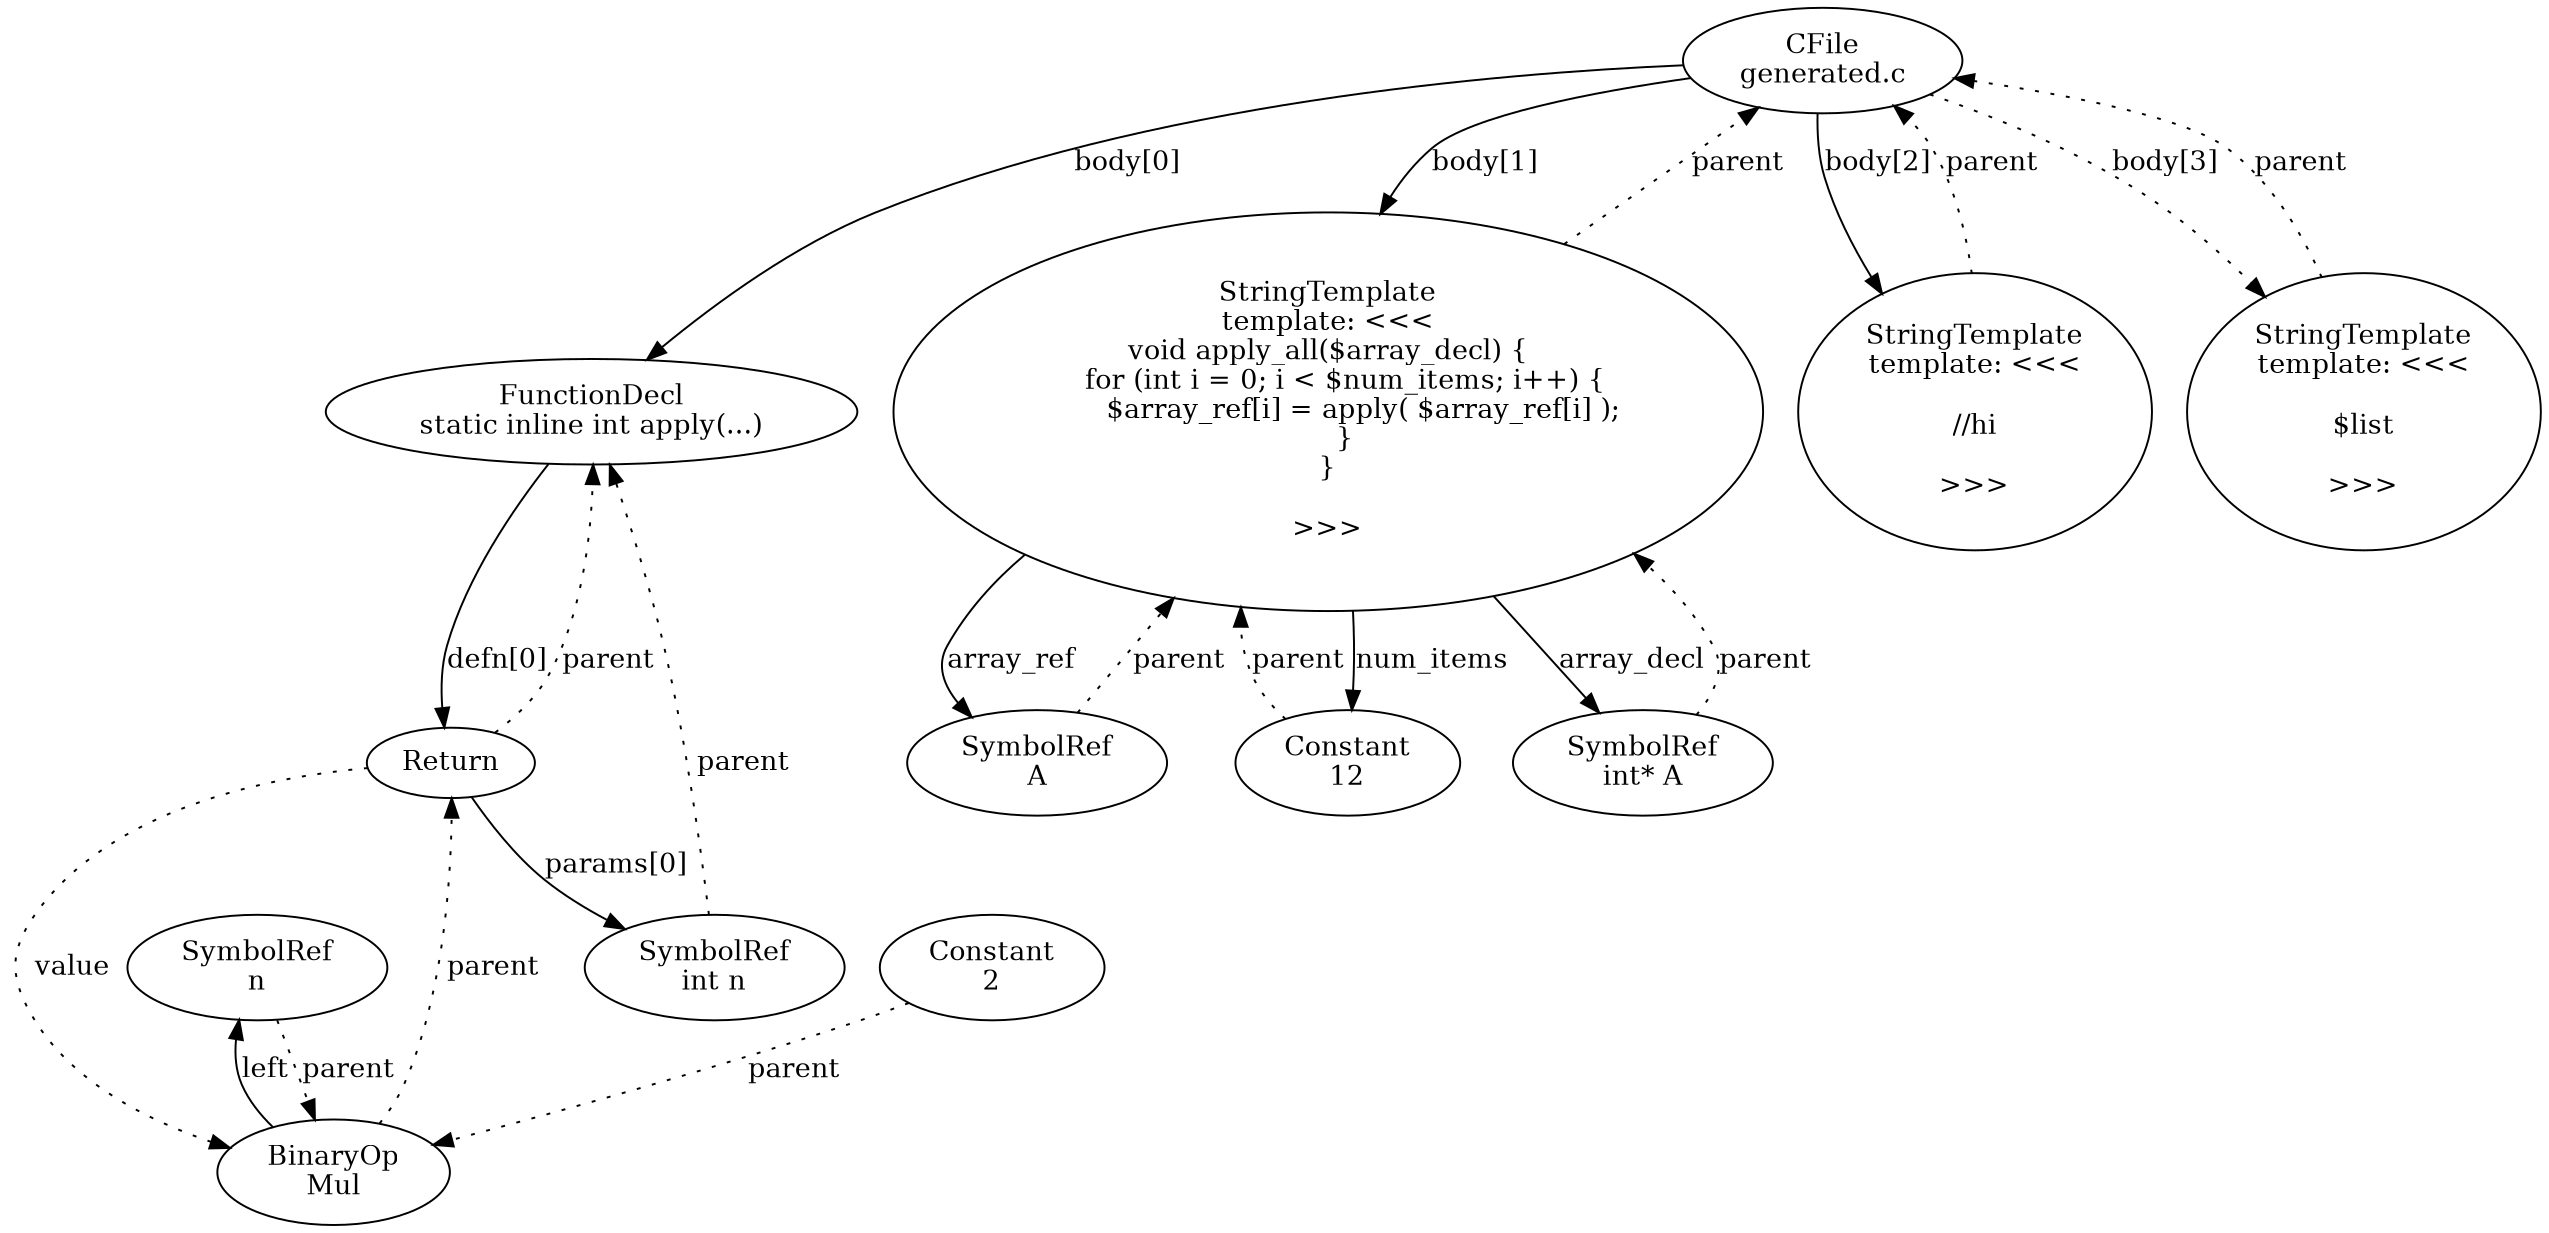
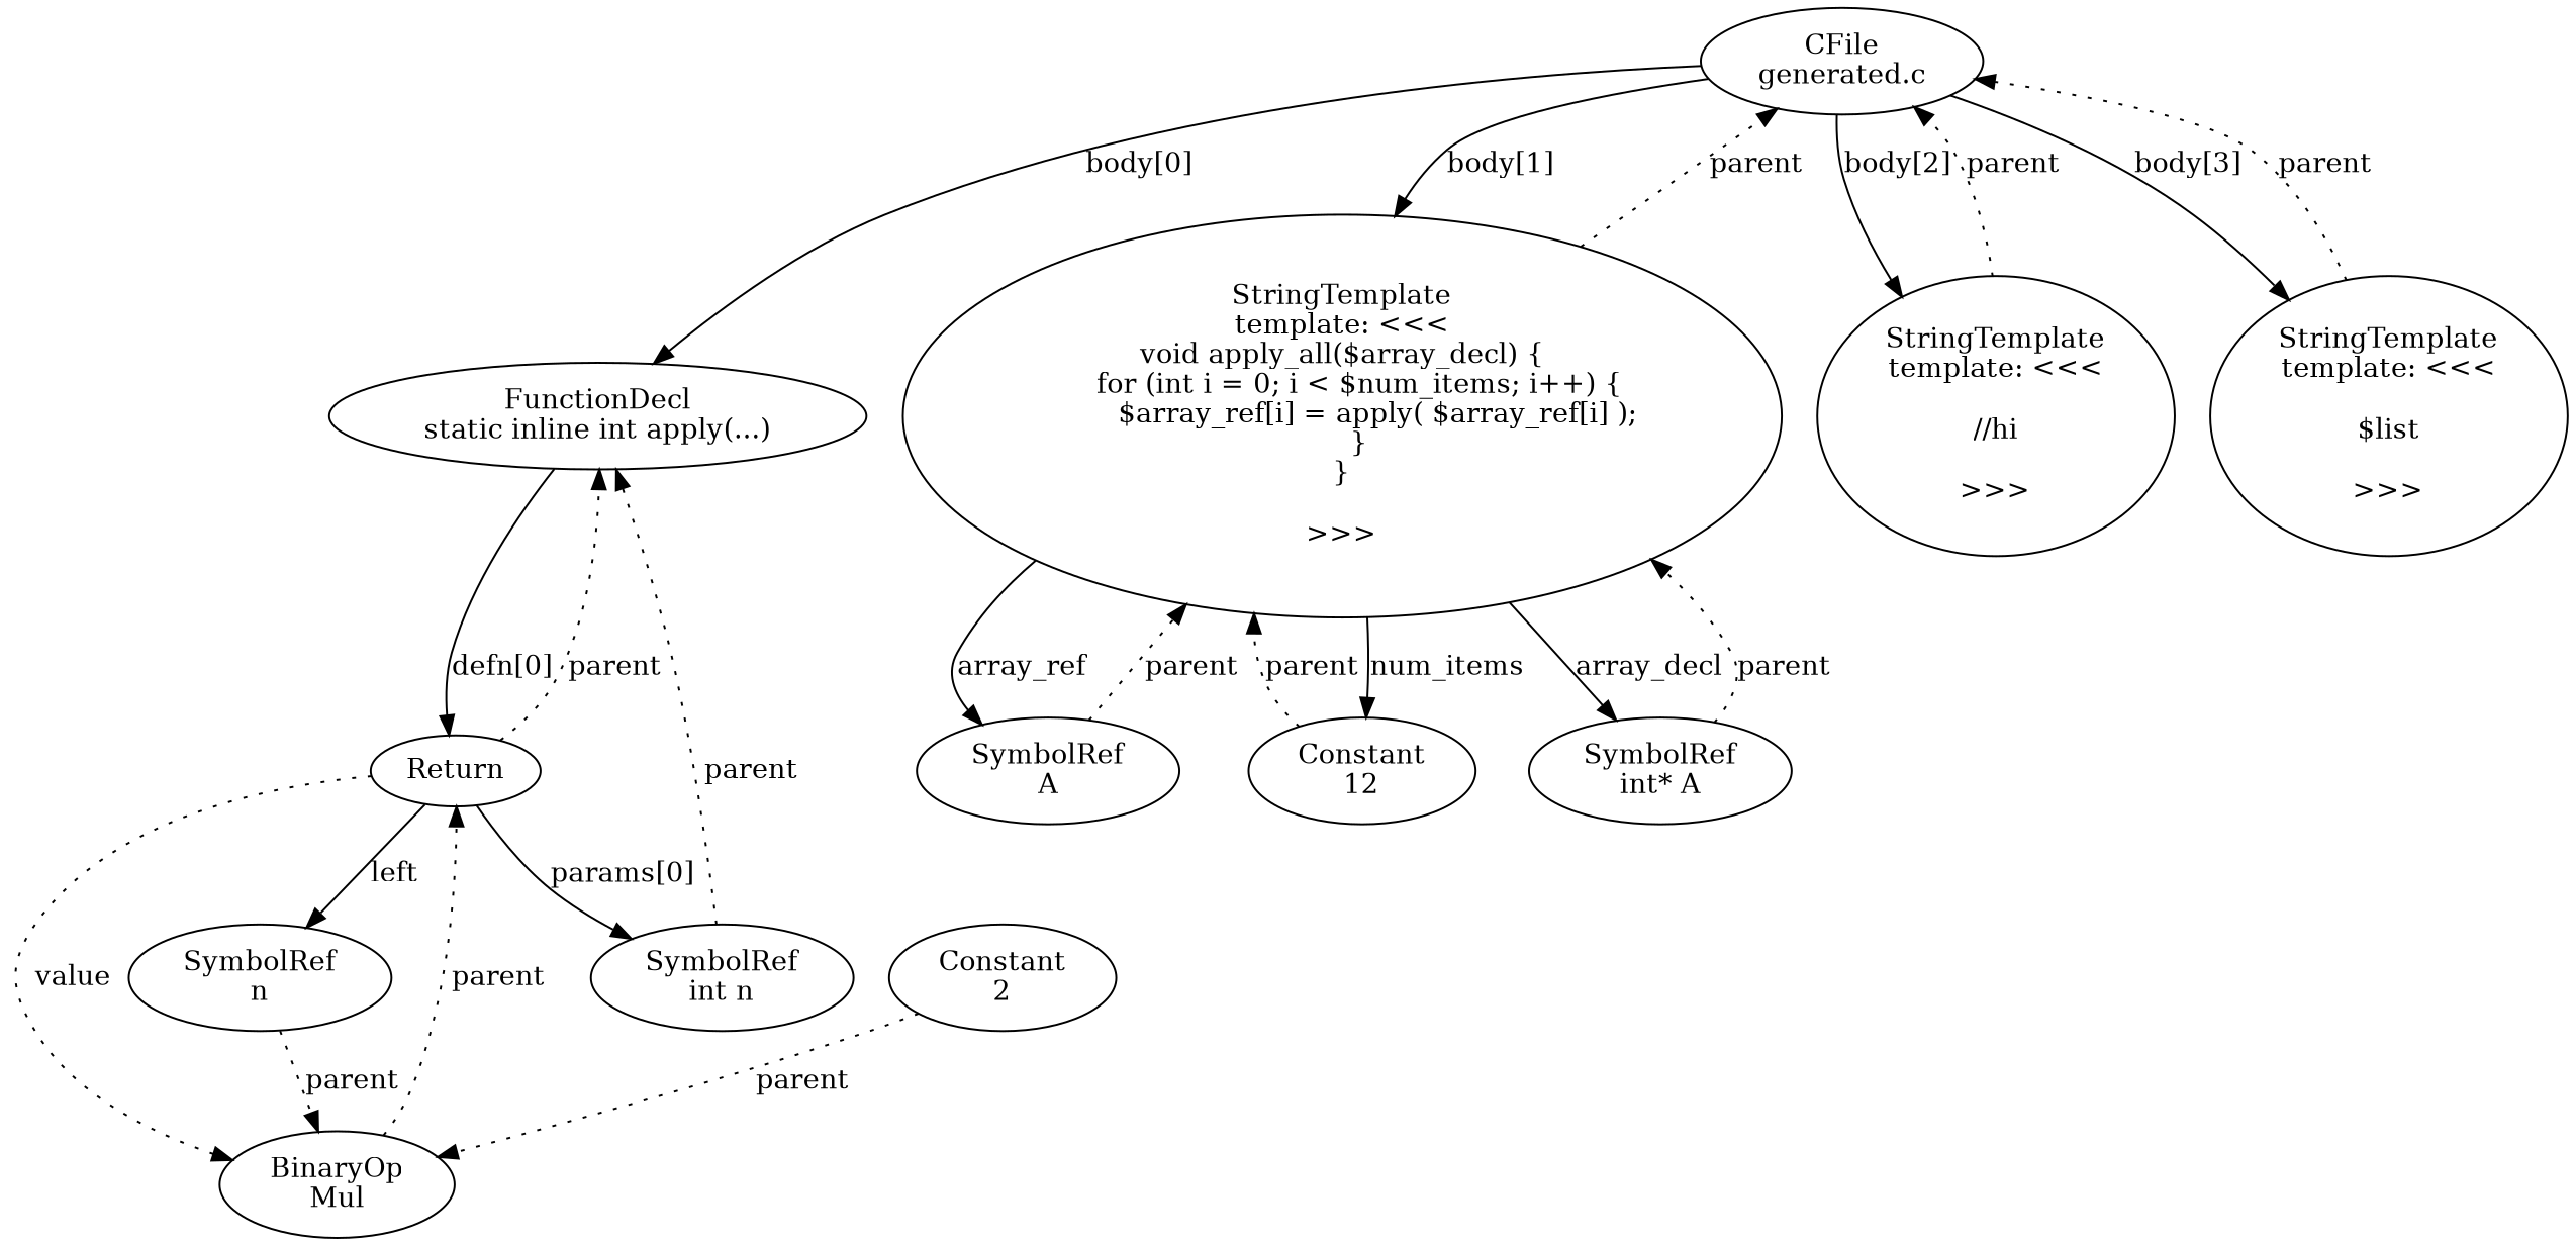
  digraph {
    edge [style=dotted]
    n1 [label="CFile\ngenerated.c"]
    n2 [label="FunctionDecl\nstatic inline int apply(...)"]
    n3 [label="StringTemplate\ntemplate: <<<\nvoid apply_all($array_decl) {\n    for (int i = 0; i < $num_items; i++) {\n        $array_ref[i] = apply( $array_ref[i] );\n    }\n}\n\n>>>"]
    n4 [label="StringTemplate\ntemplate: <<<\n\n//hi\n\n>>>"]
    n5 [label="StringTemplate\ntemplate: <<<\n\n$list\n\n>>>"]
    n6 [label="Return\n"]
    n7 [label="SymbolRef\nint* A"]
    n8 [label="Constant\n12"]
    n9 [label="SymbolRef\nA"]
    n10 [label="SymbolRef\nint n"]
    n11 [label="BinaryOp\nMul"]
    n12 [label="SymbolRef\nn"]
    n13 [label="Constant\n2"]
    n1 -> n2 [label="body[0]" style=""]
    n1 -> n3 [label="body[1]" style=""]
    n1 -> n4 [label="body[2]" style=""]
-   n1 -> n5 [label="body[3]"]
+   n1 -> n5 [label="body[3]" style=""]
    n2 -> n6 [label="defn[0]" style=""]
    n3 -> n1 [label=parent]
    n3 -> n7 [label=array_decl style=""]
    n3 -> n8 [label=num_items style=""]
    n3 -> n9 [label=array_ref style=""]
    n4 -> n1 [label=parent]
    n5 -> n1 [label=parent]
    n6 -> n2 [label=parent]
    n6 -> n10 [label="params[0]" style=""]
    n6 -> n11 [label=value]
    n7 -> n3 [label=parent]
    n8 -> n3 [label=parent]
    n9 -> n3 [label=parent]
    n10 -> n2 [label=parent]
    n11 -> n6 [label=parent]
-   n11 -> n12 [label=left style=""]
+   n6 -> n12 [label=left style=""]
    n12 -> n11 [label=parent]
    n13 -> n11 [label=parent]
  }
